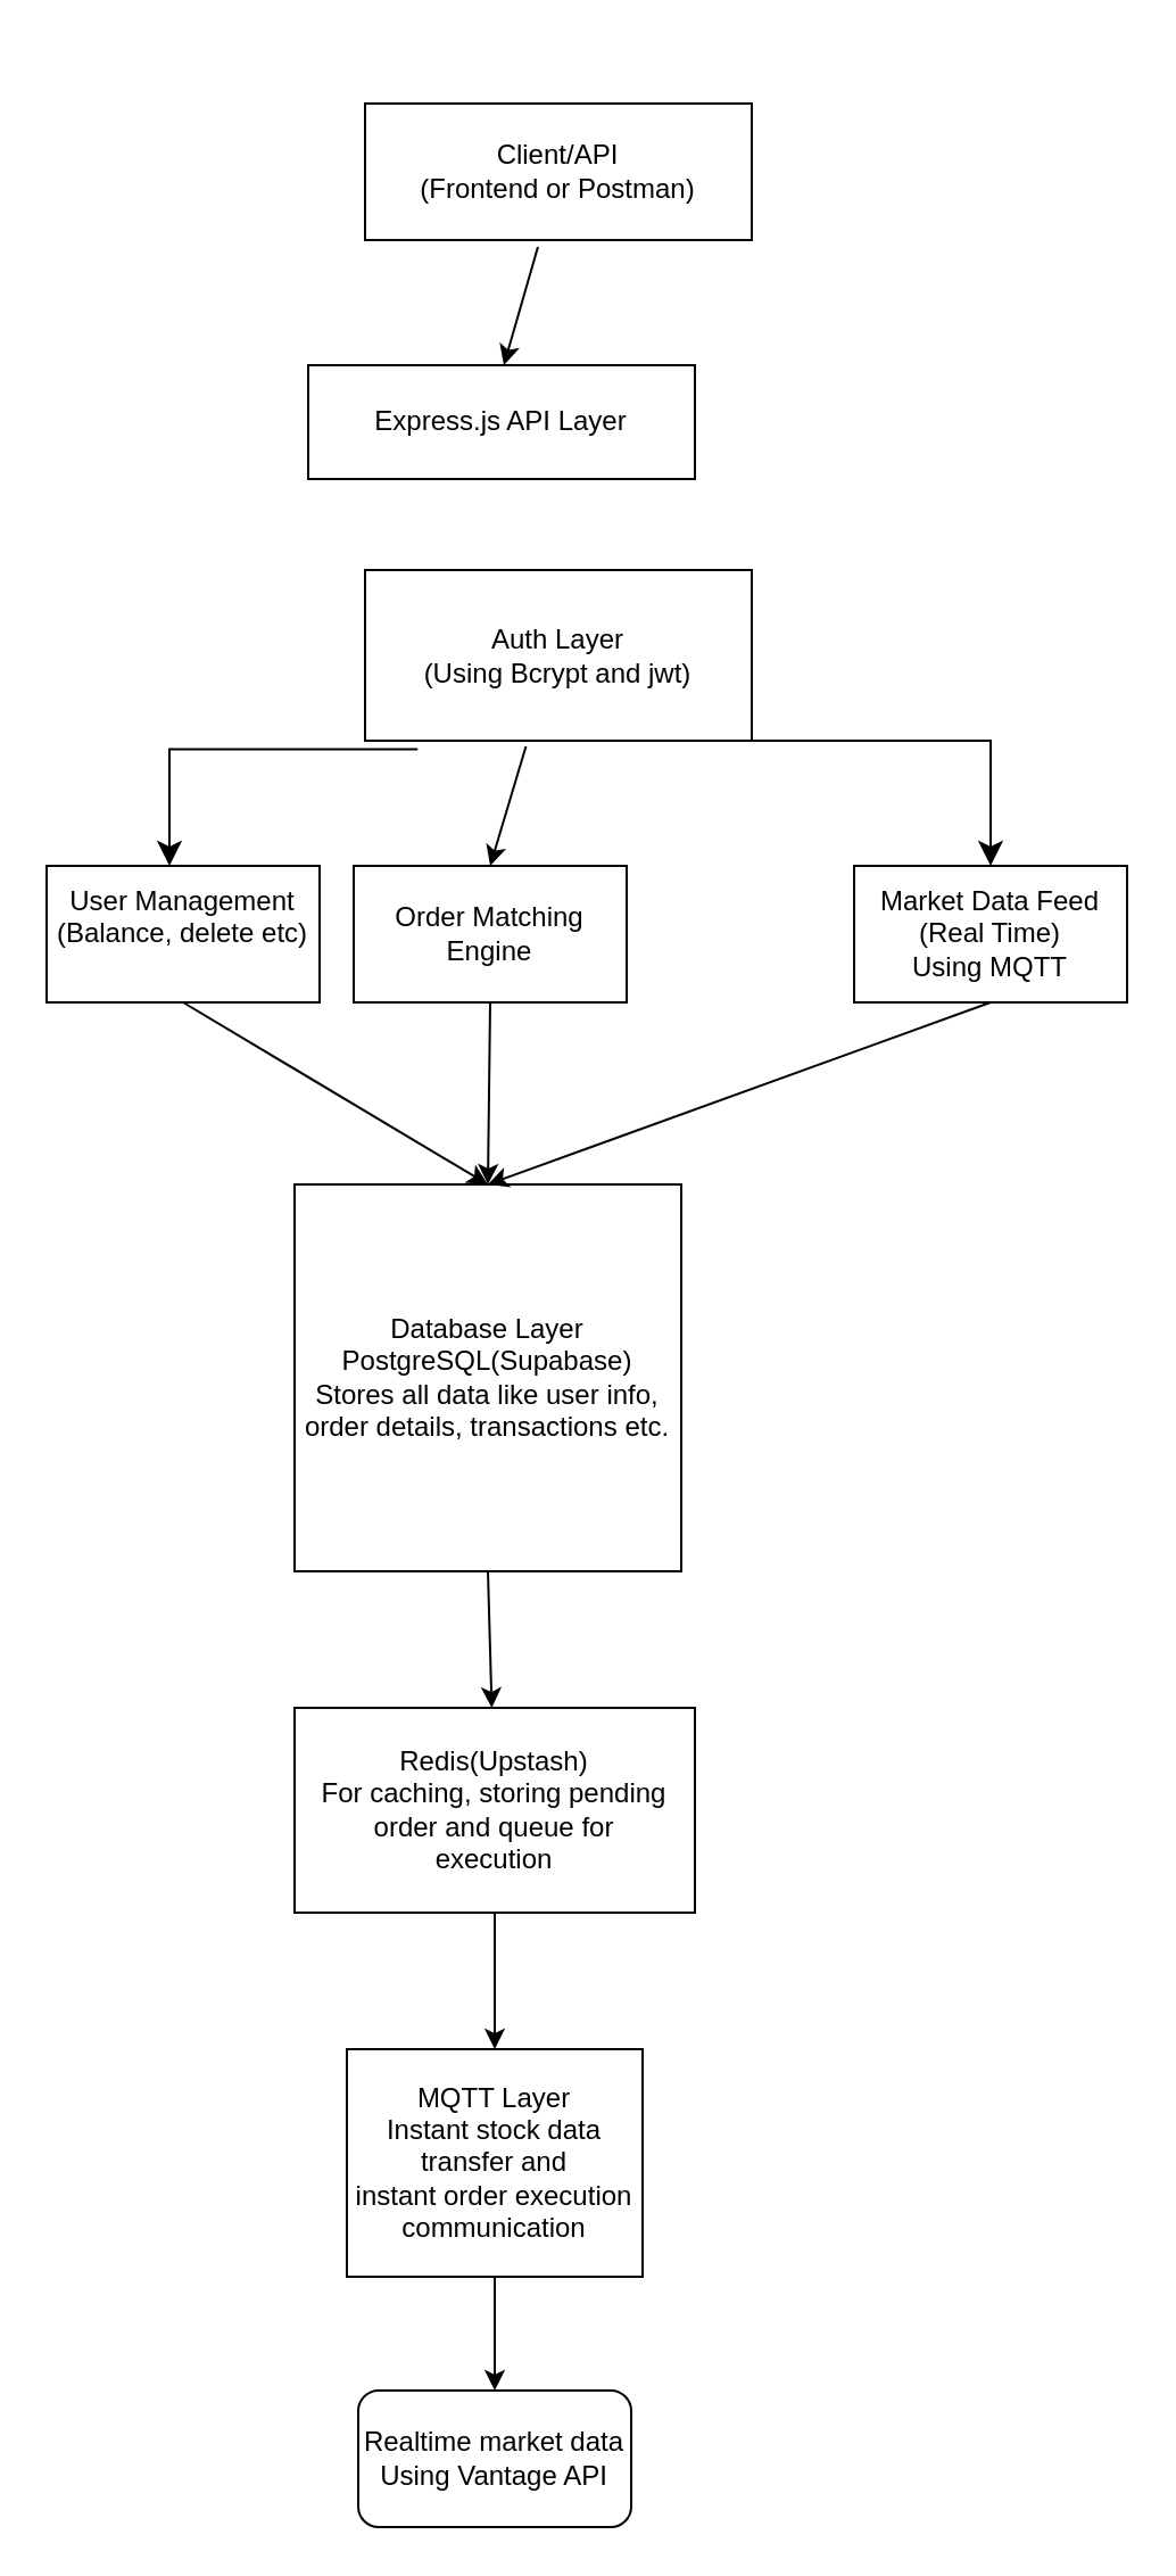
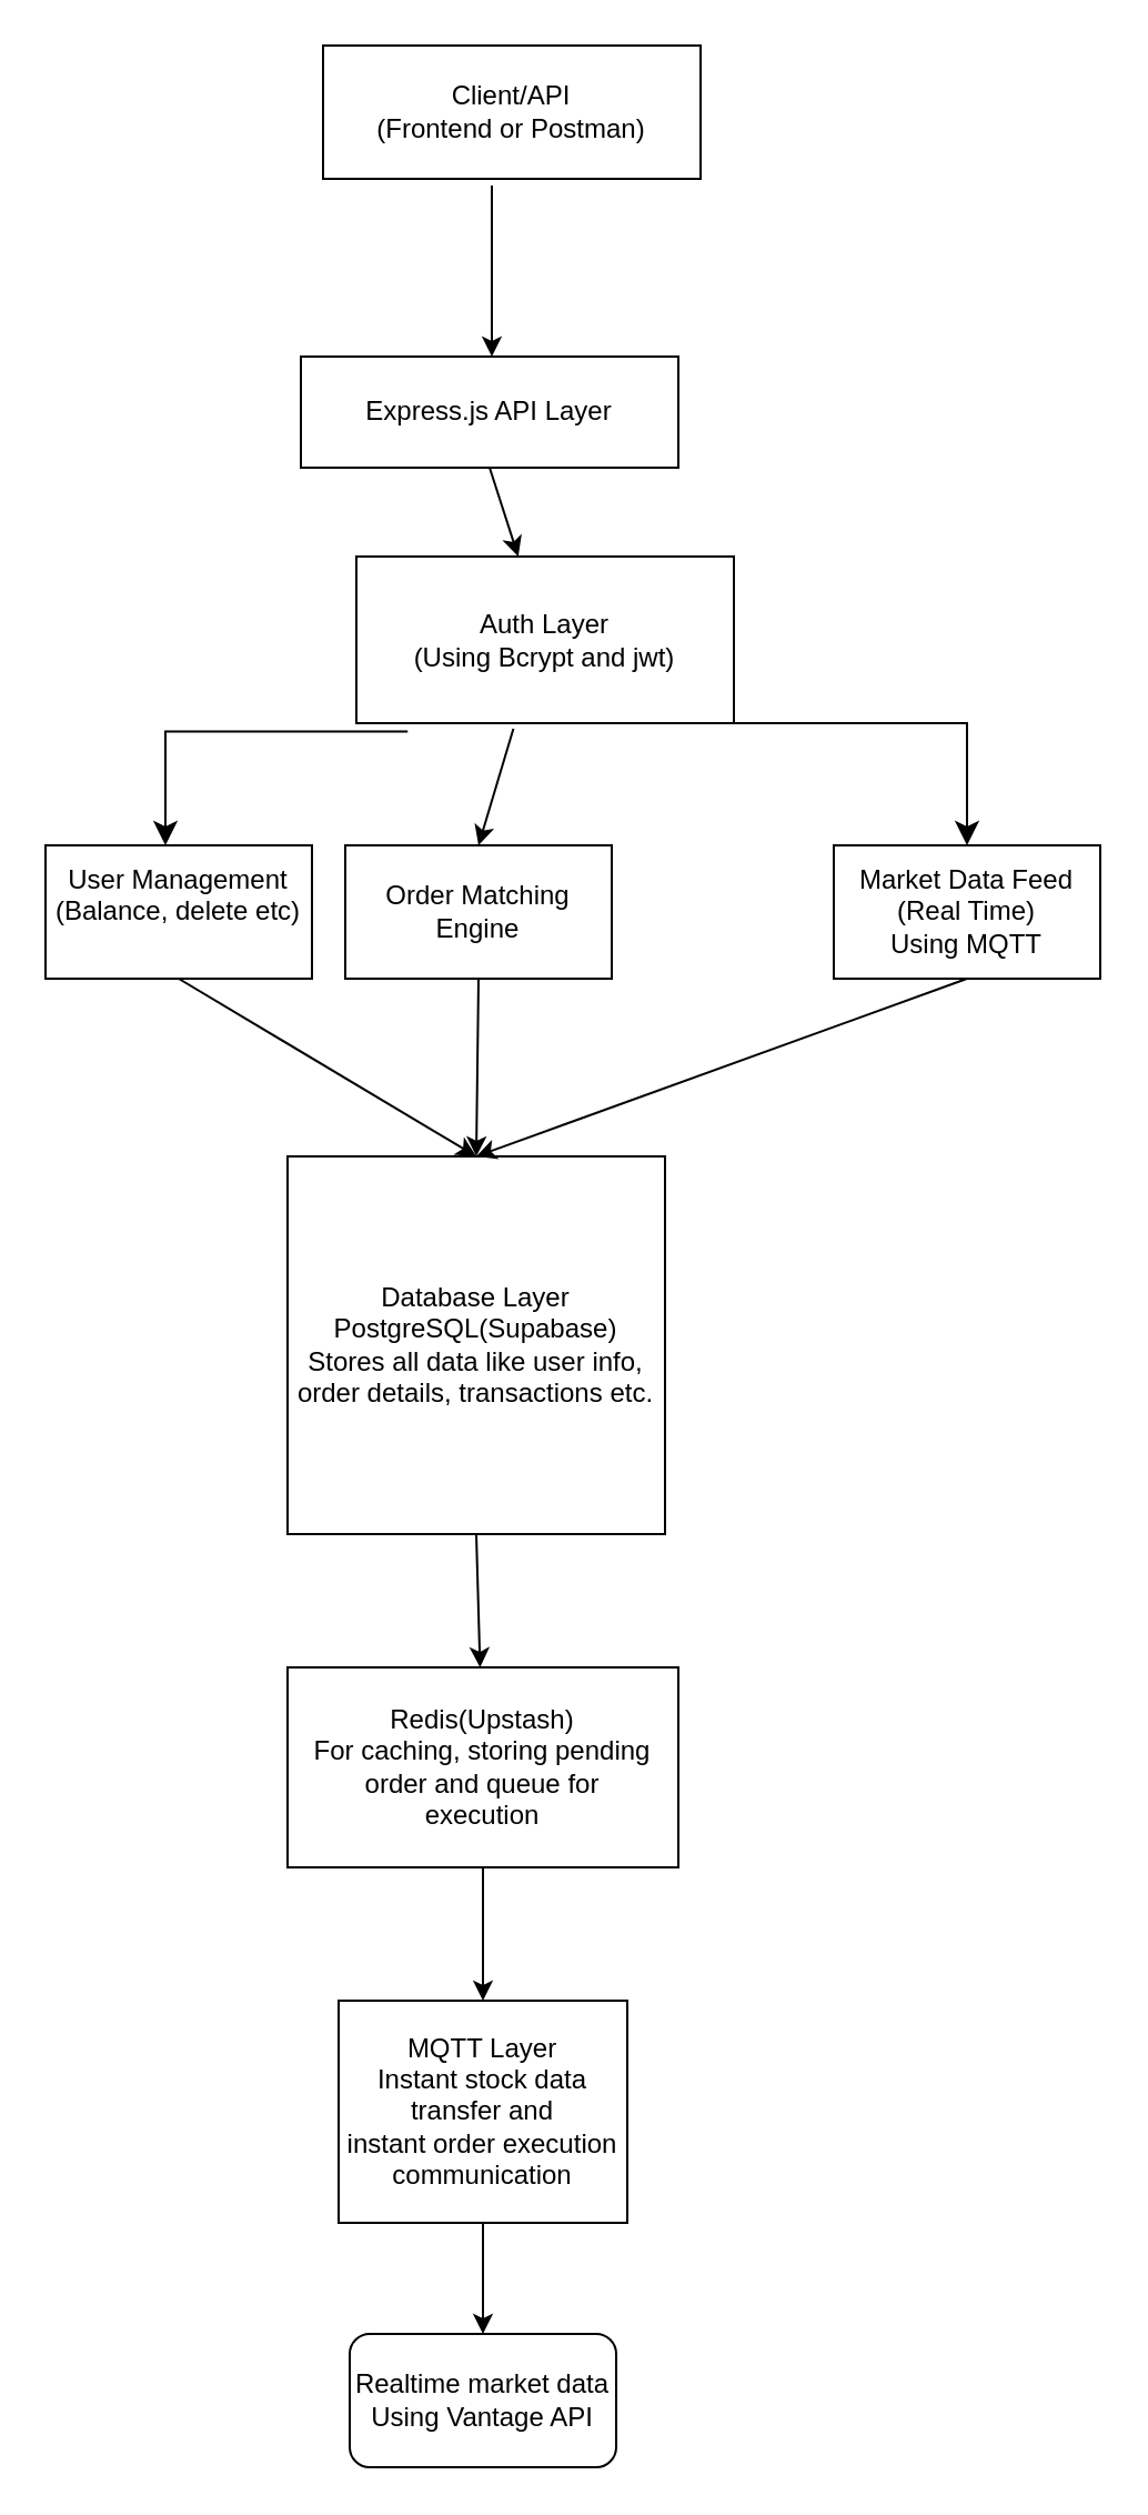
  <mxCell id="0" />
  <mxCell id="1" parent="0" />
- <mxCell id="2" value="Client/API&lt;br&gt;(Frontend or Postman)" style="rounded=0;whiteSpace=wrap;html=1;" vertex="1" parent="1"><mxGeometry x="160" y="45" width="170" height="60" as="geometry" /></mxCell>
+ <mxCell id="2" value="Client/API&lt;br&gt;(Frontend or Postman)" style="rounded=0;whiteSpace=wrap;html=1;" vertex="1" parent="1"><mxGeometry x="145" y="20" width="170" height="60" as="geometry" /></mxCell>
  <mxCell id="3" value="" style="endArrow=classic;html=1;rounded=0;exitX=0.447;exitY=1.05;exitDx=0;exitDy=0;exitPerimeter=0;" edge="1" parent="1" source="2"><mxGeometry width="50" height="50" relative="1" as="geometry"><mxPoint x="445" y="250" as="sourcePoint" /><mxPoint x="221" y="160" as="targetPoint" /></mxGeometry></mxCell>
  <mxCell id="4" value="Express.js API Layer" style="rounded=0;whiteSpace=wrap;html=1;" vertex="1" parent="1"><mxGeometry x="135" y="160" width="170" height="50" as="geometry" /></mxCell>
  <mxCell id="5" value="Auth Layer&lt;br&gt;(Using Bcrypt and jwt)" style="rounded=0;whiteSpace=wrap;html=1;" vertex="1" parent="1"><mxGeometry x="160" y="250" width="170" height="75" as="geometry" /></mxCell>
+ <mxCell id="6" value="" style="endArrow=classic;html=1;rounded=0;exitX=0.5;exitY=1;exitDx=0;exitDy=0;" edge="1" parent="1" source="4" target="5"><mxGeometry width="50" height="50" relative="1" as="geometry"><mxPoint x="465" y="320" as="sourcePoint" /><mxPoint x="515" y="270" as="targetPoint" /></mxGeometry></mxCell>
  <mxCell id="7" value="User Management&lt;br&gt;(Balance, delete etc)&lt;div&gt;&lt;br/&gt;&lt;/div&gt;" style="rounded=0;whiteSpace=wrap;html=1;" vertex="1" parent="1"><mxGeometry x="20" y="380" width="120" height="60" as="geometry" /></mxCell>
  <mxCell id="8" value="Order Matching&lt;br&gt;Engine" style="rounded=0;whiteSpace=wrap;html=1;" vertex="1" parent="1"><mxGeometry x="155" y="380" width="120" height="60" as="geometry" /></mxCell>
  <mxCell id="9" value="Market Data Feed&lt;br&gt;(Real Time)&lt;br&gt;Using MQTT" style="rounded=0;whiteSpace=wrap;html=1;" vertex="1" parent="1"><mxGeometry x="375" y="380" width="120" height="60" as="geometry" /></mxCell>
  <mxCell id="10" value="" style="edgeStyle=segmentEdgeStyle;endArrow=classic;html=1;curved=0;rounded=0;endSize=8;startSize=8;exitX=0.136;exitY=1.05;exitDx=0;exitDy=0;exitPerimeter=0;entryX=0.45;entryY=0;entryDx=0;entryDy=0;entryPerimeter=0;" edge="1" parent="1" source="5" target="7"><mxGeometry width="50" height="50" relative="1" as="geometry"><mxPoint x="465" y="470" as="sourcePoint" /><mxPoint x="515" y="420" as="targetPoint" /></mxGeometry></mxCell>
  <mxCell id="11" value="" style="endArrow=classic;html=1;rounded=0;exitX=0.416;exitY=1.033;exitDx=0;exitDy=0;exitPerimeter=0;entryX=0.5;entryY=0;entryDx=0;entryDy=0;" edge="1" parent="1" source="5" target="8"><mxGeometry width="50" height="50" relative="1" as="geometry"><mxPoint x="465" y="470" as="sourcePoint" /><mxPoint x="215" y="380" as="targetPoint" /></mxGeometry></mxCell>
  <mxCell id="12" value="" style="edgeStyle=segmentEdgeStyle;endArrow=classic;html=1;curved=0;rounded=0;endSize=8;startSize=8;exitX=0.75;exitY=1;exitDx=0;exitDy=0;entryX=0.5;entryY=0;entryDx=0;entryDy=0;" edge="1" parent="1" source="5" target="9"><mxGeometry width="50" height="50" relative="1" as="geometry"><mxPoint x="465" y="470" as="sourcePoint" /><mxPoint x="515" y="420" as="targetPoint" /></mxGeometry></mxCell>
  <mxCell id="13" value="Database Layer&lt;br&gt;PostgreSQL(Supabase)&lt;br&gt;Stores all data like user info, order details, transactions etc." style="whiteSpace=wrap;html=1;aspect=fixed;" vertex="1" parent="1"><mxGeometry x="129" y="520" width="170" height="170" as="geometry" /></mxCell>
  <mxCell id="14" value="" style="endArrow=classic;html=1;rounded=0;exitX=0.5;exitY=1;exitDx=0;exitDy=0;entryX=0.5;entryY=0;entryDx=0;entryDy=0;" edge="1" parent="1" source="7" target="13"><mxGeometry width="50" height="50" relative="1" as="geometry"><mxPoint x="475" y="550" as="sourcePoint" /><mxPoint x="525" y="500" as="targetPoint" /></mxGeometry></mxCell>
  <mxCell id="15" value="" style="endArrow=classic;html=1;rounded=0;exitX=0.5;exitY=1;exitDx=0;exitDy=0;entryX=0.5;entryY=0;entryDx=0;entryDy=0;" edge="1" parent="1" source="8" target="13"><mxGeometry width="50" height="50" relative="1" as="geometry"><mxPoint x="475" y="550" as="sourcePoint" /><mxPoint x="525" y="500" as="targetPoint" /></mxGeometry></mxCell>
  <mxCell id="16" value="" style="endArrow=classic;html=1;rounded=0;exitX=0.5;exitY=1;exitDx=0;exitDy=0;entryX=0.5;entryY=0;entryDx=0;entryDy=0;" edge="1" parent="1" source="9" target="13"><mxGeometry width="50" height="50" relative="1" as="geometry"><mxPoint x="475" y="550" as="sourcePoint" /><mxPoint x="525" y="500" as="targetPoint" /></mxGeometry></mxCell>
  <mxCell id="17" value="Redis(Upstash)&lt;br&gt;For caching, storing pending&lt;br&gt;order and queue for&lt;br&gt;execution" style="rounded=0;whiteSpace=wrap;html=1;" vertex="1" parent="1"><mxGeometry x="129" y="750" width="176" height="90" as="geometry" /></mxCell>
  <mxCell id="18" value="" style="endArrow=classic;html=1;rounded=0;exitX=0.5;exitY=1;exitDx=0;exitDy=0;" edge="1" parent="1" source="13" target="17"><mxGeometry width="50" height="50" relative="1" as="geometry"><mxPoint x="475" y="790" as="sourcePoint" /><mxPoint x="525" y="740" as="targetPoint" /></mxGeometry></mxCell>
  <mxCell id="19" value="MQTT Layer&lt;br&gt;Instant stock data&lt;br&gt;transfer and&lt;br&gt;instant order execution communication" style="rounded=0;whiteSpace=wrap;html=1;" vertex="1" parent="1"><mxGeometry x="152" y="900" width="130" height="100" as="geometry" /></mxCell>
  <mxCell id="20" value="" style="endArrow=classic;html=1;rounded=0;exitX=0.5;exitY=1;exitDx=0;exitDy=0;entryX=0.5;entryY=0;entryDx=0;entryDy=0;" edge="1" parent="1" source="17" target="19"><mxGeometry width="50" height="50" relative="1" as="geometry"><mxPoint x="475" y="930" as="sourcePoint" /><mxPoint x="525" y="880" as="targetPoint" /></mxGeometry></mxCell>
  <mxCell id="21" value="Realtime market data&lt;br&gt;Using Vantage API" style="whiteSpace=wrap;html=1;rounded=1;" vertex="1" parent="1"><mxGeometry x="157" y="1050" width="120" height="60" as="geometry" /></mxCell>
  <mxCell id="22" value="" style="endArrow=classic;html=1;rounded=0;exitX=0.5;exitY=1;exitDx=0;exitDy=0;entryX=0.5;entryY=0;entryDx=0;entryDy=0;" edge="1" parent="1" source="19" target="21"><mxGeometry width="50" height="50" relative="1" as="geometry"><mxPoint x="475" y="980" as="sourcePoint" /><mxPoint x="525" y="930" as="targetPoint" /></mxGeometry></mxCell>
